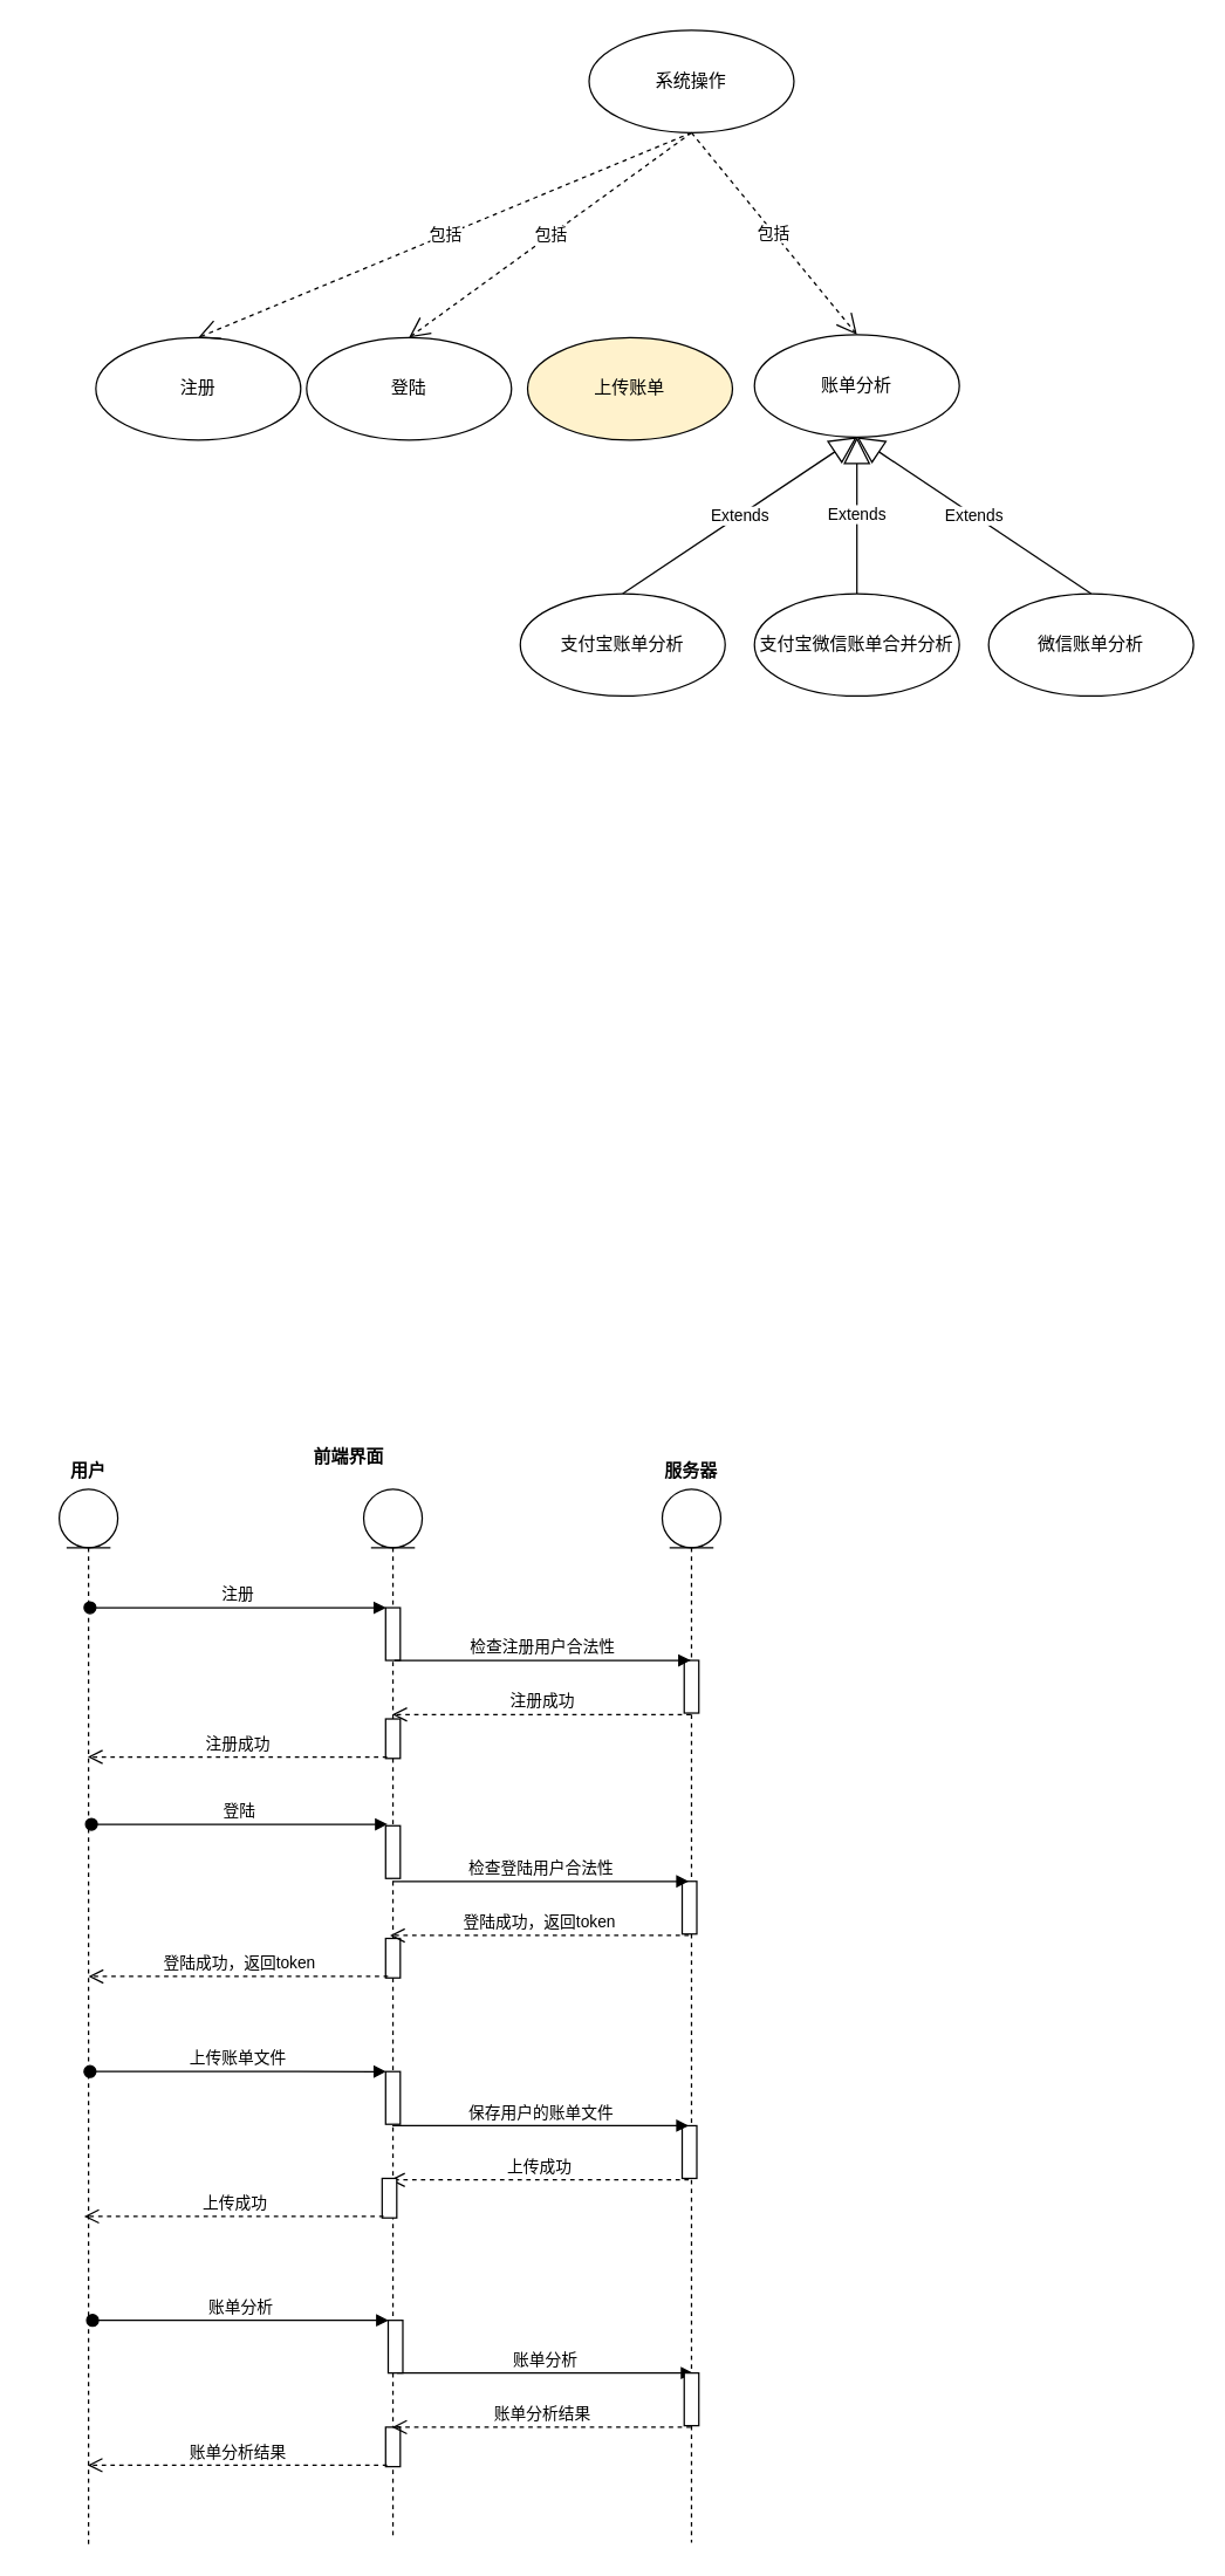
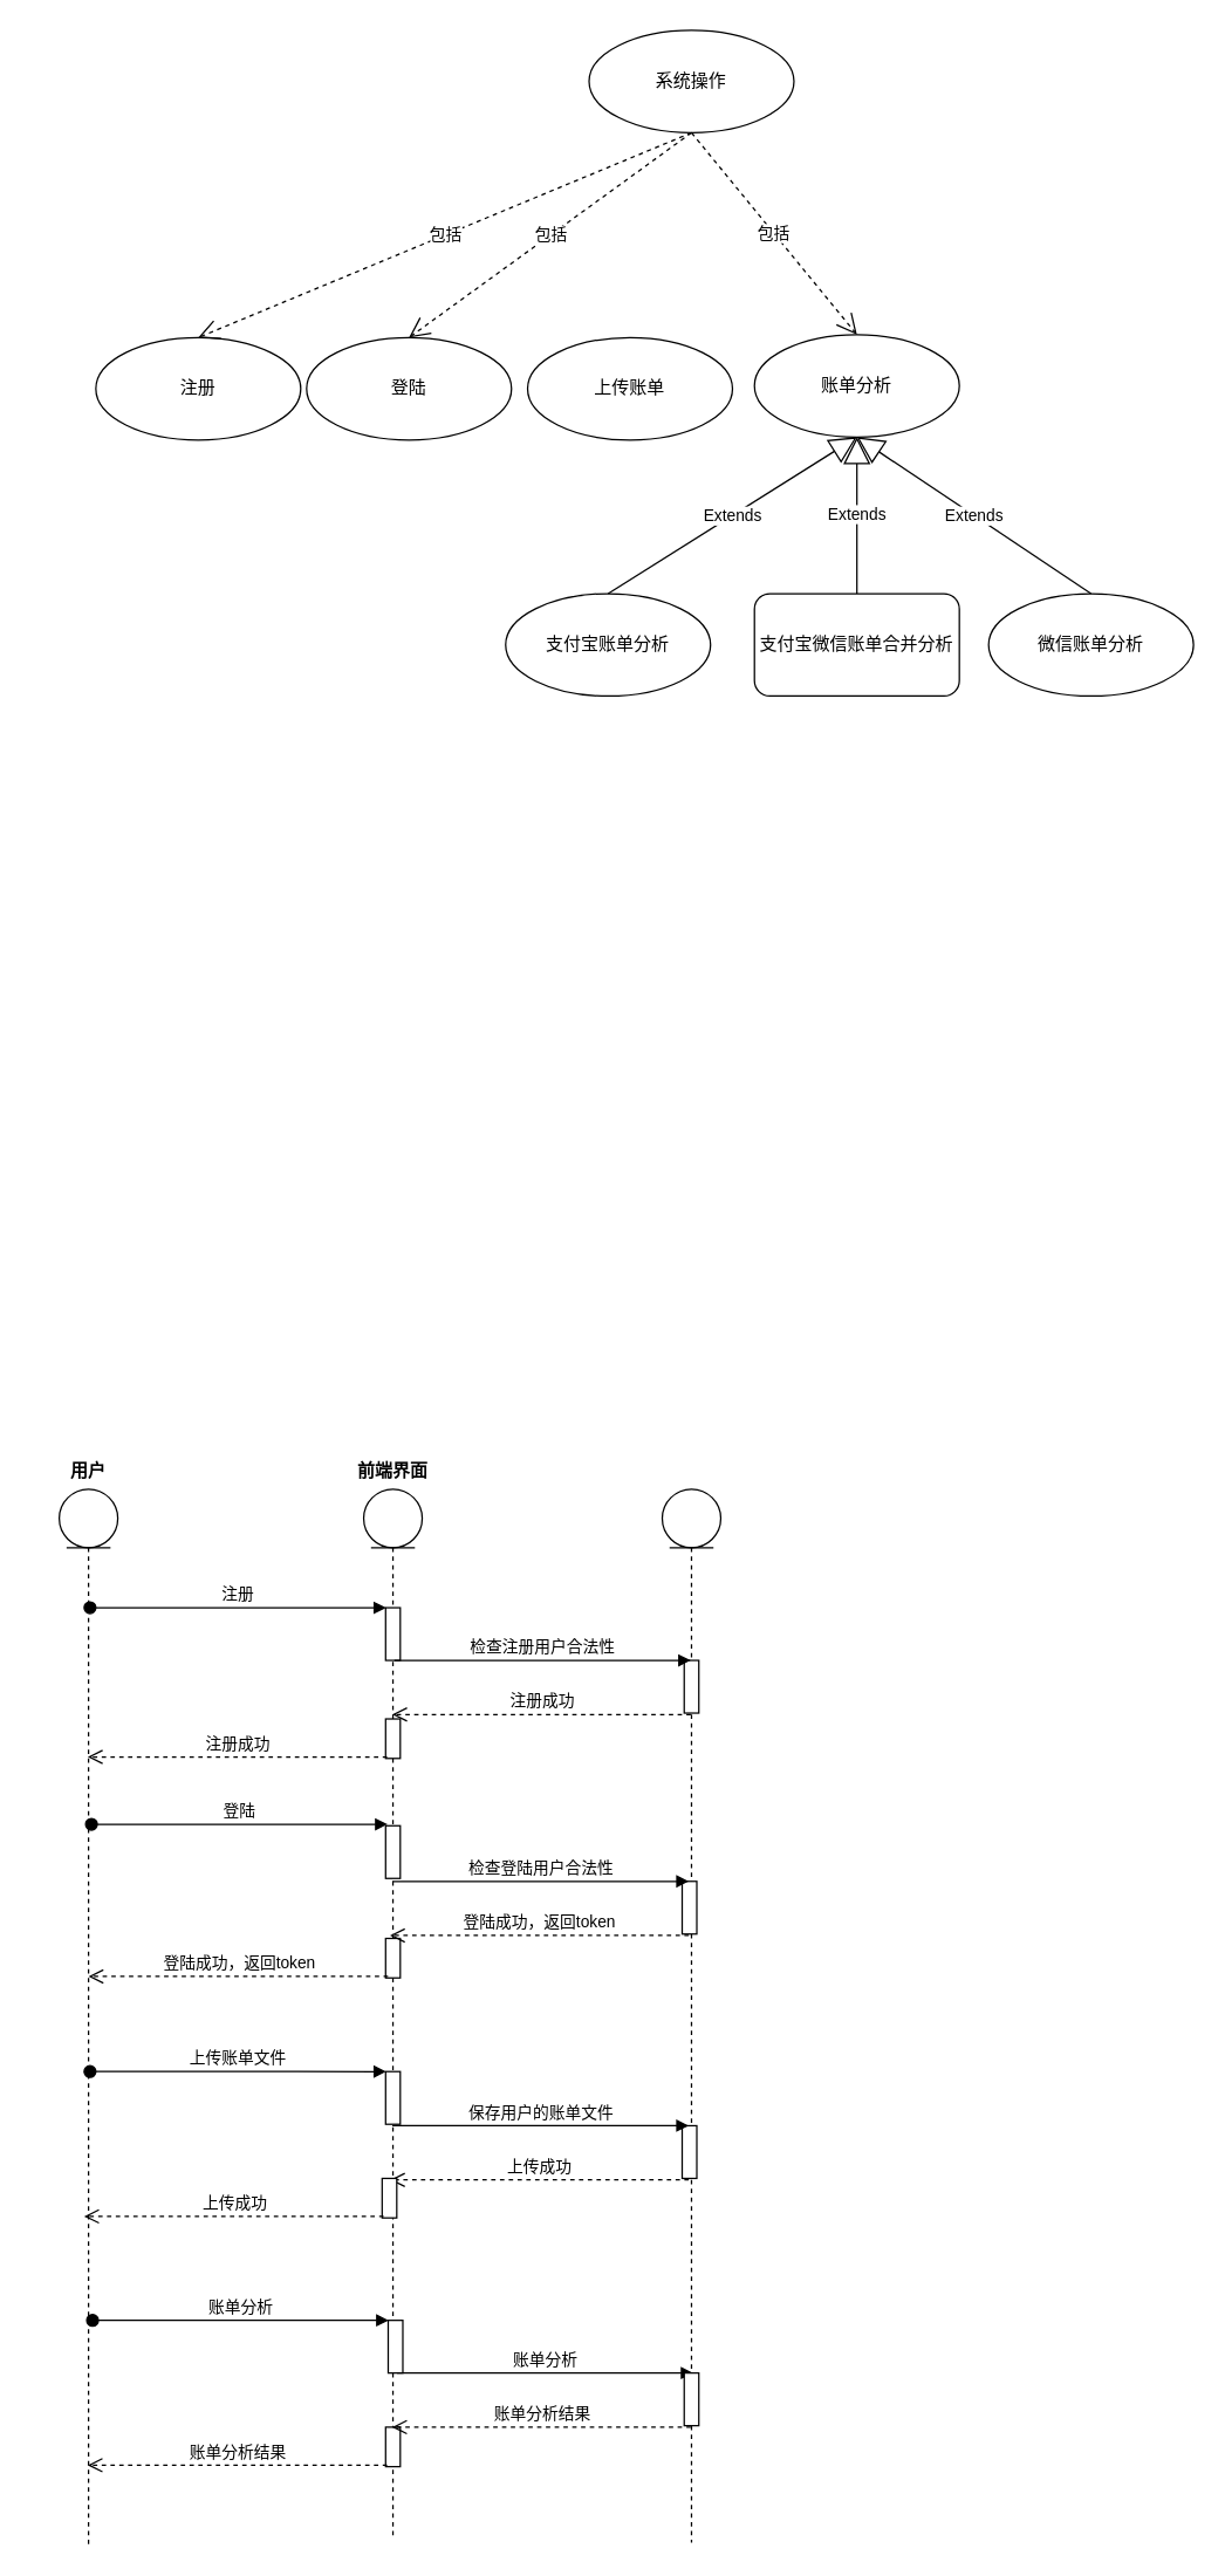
  <mxCell id="0" />
  <mxCell id="1" parent="0" />
  <mxCell id="2" value="登陆" style="ellipse;whiteSpace=wrap;html=1;" vertex="1" parent="1"><mxGeometry x="209" y="230" width="140" height="70" as="geometry" /></mxCell>
  <mxCell id="3" value="注册" style="ellipse;whiteSpace=wrap;html=1;" vertex="1" parent="1"><mxGeometry x="65" y="230" width="140" height="70" as="geometry" /></mxCell>
  <mxCell id="4" value="账单分析" style="ellipse;whiteSpace=wrap;html=1;" vertex="1" parent="1"><mxGeometry x="515" y="228" width="140" height="70" as="geometry" /></mxCell>
- <mxCell id="5" value="上传账单" style="ellipse;whiteSpace=wrap;html=1;fillColor=#fff2cc;" vertex="1" parent="1"><mxGeometry x="360" y="230" width="140" height="70" as="geometry" /></mxCell>
+ <mxCell id="5" value="上传账单" style="ellipse;whiteSpace=wrap;html=1;" vertex="1" parent="1"><mxGeometry x="360" y="230" width="140" height="70" as="geometry" /></mxCell>
  <mxCell id="6" value="微信账单分析" style="ellipse;whiteSpace=wrap;html=1;fillColor=default;gradientColor=none;" vertex="1" parent="1"><mxGeometry x="675" y="405" width="140" height="70" as="geometry" /></mxCell>
  <mxCell id="7" value="系统操作" style="ellipse;whiteSpace=wrap;html=1;" vertex="1" parent="1"><mxGeometry x="402" y="20" width="140" height="70" as="geometry" /></mxCell>
- <mxCell id="8" value="支付宝账单分析" style="ellipse;whiteSpace=wrap;html=1;" vertex="1" parent="1"><mxGeometry x="355" y="405" width="140" height="70" as="geometry" /></mxCell>
- <mxCell id="9" value="支付宝微信账单合并分析" style="ellipse;whiteSpace=wrap;html=1;" vertex="1" parent="1"><mxGeometry x="515" y="405" width="140" height="70" as="geometry" /></mxCell>
+ <mxCell id="8" value="支付宝账单分析" style="ellipse;whiteSpace=wrap;html=1;" vertex="1" parent="1"><mxGeometry x="345" y="405" width="140" height="70" as="geometry" /></mxCell>
+ <mxCell id="9" value="支付宝微信账单合并分析" style="whiteSpace=wrap;html=1;rounded=1;" vertex="1" parent="1"><mxGeometry x="515" y="405" width="140" height="70" as="geometry" /></mxCell>
  <mxCell id="10" value="Extends" style="endArrow=block;endSize=16;endFill=0;html=1;rounded=0;exitX=0.5;exitY=0;exitDx=0;exitDy=0;entryX=0.5;entryY=1;entryDx=0;entryDy=0;" edge="1" parent="1" source="8" target="4"><mxGeometry width="160" relative="1" as="geometry"><mxPoint x="384" y="348" as="sourcePoint" /><mxPoint x="544" y="348" as="targetPoint" /></mxGeometry></mxCell>
  <mxCell id="11" value="Extends" style="endArrow=block;endSize=16;endFill=0;html=1;rounded=0;exitX=0.5;exitY=0;exitDx=0;exitDy=0;entryX=0.5;entryY=1;entryDx=0;entryDy=0;" edge="1" parent="1" source="6" target="4"><mxGeometry width="160" relative="1" as="geometry"><mxPoint x="634" y="432" as="sourcePoint" /><mxPoint x="658" y="299" as="targetPoint" /></mxGeometry></mxCell>
  <mxCell id="12" value="Extends" style="endArrow=block;endSize=16;endFill=0;html=1;rounded=0;" edge="1" parent="1" source="9" target="4"><mxGeometry width="160" relative="1" as="geometry"><mxPoint x="446" y="493.5" as="sourcePoint" /><mxPoint x="582" y="303" as="targetPoint" /></mxGeometry></mxCell>
  <mxCell id="13" value="包括" style="endArrow=open;endSize=12;dashed=1;html=1;rounded=0;exitX=0.5;exitY=1;exitDx=0;exitDy=0;entryX=0.5;entryY=0;entryDx=0;entryDy=0;" edge="1" parent="1" source="7" target="2"><mxGeometry width="160" relative="1" as="geometry"><mxPoint x="347" y="154.44" as="sourcePoint" /><mxPoint x="549" y="154" as="targetPoint" /></mxGeometry></mxCell>
  <mxCell id="14" value="包括" style="endArrow=open;endSize=12;dashed=1;html=1;rounded=0;exitX=0.5;exitY=1;exitDx=0;exitDy=0;entryX=0.5;entryY=0;entryDx=0;entryDy=0;" edge="1" parent="1" source="7" target="4"><mxGeometry width="160" relative="1" as="geometry"><mxPoint x="582" y="14.44" as="sourcePoint" /><mxPoint x="784" y="14" as="targetPoint" /></mxGeometry></mxCell>
  <mxCell id="15" value="包括" style="endArrow=open;endSize=12;dashed=1;html=1;rounded=0;exitX=0.5;exitY=1;exitDx=0;exitDy=0;entryX=0.5;entryY=0;entryDx=0;entryDy=0;" edge="1" parent="1" source="7" target="3"><mxGeometry width="160" relative="1" as="geometry"><mxPoint x="387" y="112.44" as="sourcePoint" /><mxPoint x="589" y="112" as="targetPoint" /></mxGeometry></mxCell>
  <mxCell id="16" value="" style="shape=umlLifeline;participant=umlEntity;perimeter=lifelinePerimeter;whiteSpace=wrap;html=1;container=1;collapsible=0;recursiveResize=0;verticalAlign=top;spacingTop=36;outlineConnect=0;fillColor=default;gradientColor=none;" vertex="1" parent="1"><mxGeometry x="40" y="1017" width="40" height="721" as="geometry" /></mxCell>
  <mxCell id="17" value="" style="shape=umlLifeline;participant=umlEntity;perimeter=lifelinePerimeter;whiteSpace=wrap;html=1;container=1;collapsible=0;recursiveResize=0;verticalAlign=top;spacingTop=36;outlineConnect=0;fillColor=default;gradientColor=none;" vertex="1" parent="1"><mxGeometry x="248" y="1017" width="40" height="716" as="geometry" /></mxCell>
  <mxCell id="18" value="" style="html=1;points=[];perimeter=orthogonalPerimeter;fillColor=default;gradientColor=none;" vertex="1" parent="17"><mxGeometry x="15" y="81" width="10" height="36" as="geometry" /></mxCell>
  <mxCell id="19" value="" style="html=1;points=[];perimeter=orthogonalPerimeter;fillColor=default;gradientColor=none;" vertex="1" parent="17"><mxGeometry x="15" y="230" width="10" height="36" as="geometry" /></mxCell>
  <mxCell id="20" value="" style="html=1;points=[];perimeter=orthogonalPerimeter;fillColor=default;gradientColor=none;" vertex="1" parent="17"><mxGeometry x="15" y="157" width="10" height="27" as="geometry" /></mxCell>
  <mxCell id="21" value="" style="html=1;points=[];perimeter=orthogonalPerimeter;fillColor=default;gradientColor=none;" vertex="1" parent="17"><mxGeometry x="15" y="307" width="10" height="27" as="geometry" /></mxCell>
  <mxCell id="22" value="" style="html=1;points=[];perimeter=orthogonalPerimeter;fillColor=default;gradientColor=none;" vertex="1" parent="17"><mxGeometry x="15" y="398" width="10" height="36" as="geometry" /></mxCell>
  <mxCell id="23" value="上传账单文件" style="html=1;verticalAlign=bottom;startArrow=oval;endArrow=block;startSize=8;rounded=0;entryX=0.033;entryY=0.001;entryDx=0;entryDy=0;entryPerimeter=0;" edge="1" parent="17" target="22"><mxGeometry relative="1" as="geometry"><mxPoint x="-187" y="398" as="sourcePoint" /><mxPoint x="-18" y="398" as="targetPoint" /></mxGeometry></mxCell>
  <mxCell id="24" value="" style="html=1;points=[];perimeter=orthogonalPerimeter;fillColor=default;gradientColor=none;" vertex="1" parent="17"><mxGeometry x="16.75" y="568" width="10" height="36" as="geometry" /></mxCell>
  <mxCell id="25" value="账单分析" style="html=1;verticalAlign=bottom;startArrow=oval;endArrow=block;startSize=8;rounded=0;entryX=0.033;entryY=0.001;entryDx=0;entryDy=0;entryPerimeter=0;" edge="1" parent="17" target="24"><mxGeometry relative="1" as="geometry"><mxPoint x="-185.25" y="568" as="sourcePoint" /><mxPoint x="-16.25" y="568" as="targetPoint" /></mxGeometry></mxCell>
  <mxCell id="26" value="账单分析" style="html=1;verticalAlign=bottom;endArrow=block;rounded=0;" edge="1" parent="17"><mxGeometry relative="1" as="geometry"><mxPoint x="22.75" y="604" as="sourcePoint" /><mxPoint x="225.25" y="604" as="targetPoint" /></mxGeometry></mxCell>
  <mxCell id="27" value="" style="html=1;points=[];perimeter=orthogonalPerimeter;fillColor=default;gradientColor=none;" vertex="1" parent="17"><mxGeometry x="15" y="641" width="10" height="27" as="geometry" /></mxCell>
  <mxCell id="28" value="账单分析结果" style="html=1;verticalAlign=bottom;endArrow=open;dashed=1;endSize=8;rounded=0;" edge="1" parent="17"><mxGeometry relative="1" as="geometry"><mxPoint x="16.0" y="667" as="sourcePoint" /><mxPoint x="-188.611" y="667" as="targetPoint" /></mxGeometry></mxCell>
  <mxCell id="29" value="" style="shape=umlLifeline;participant=umlEntity;perimeter=lifelinePerimeter;whiteSpace=wrap;html=1;container=1;collapsible=0;recursiveResize=0;verticalAlign=top;spacingTop=36;outlineConnect=0;fillColor=default;gradientColor=none;" vertex="1" parent="1"><mxGeometry x="452" y="1017" width="40" height="720" as="geometry" /></mxCell>
  <mxCell id="30" value="" style="html=1;points=[];perimeter=orthogonalPerimeter;fillColor=default;gradientColor=none;" vertex="1" parent="29"><mxGeometry x="15" y="117" width="10" height="36" as="geometry" /></mxCell>
  <mxCell id="31" value="" style="html=1;points=[];perimeter=orthogonalPerimeter;fillColor=default;gradientColor=none;" vertex="1" parent="29"><mxGeometry x="15" y="604" width="10" height="36" as="geometry" /></mxCell>
  <mxCell id="32" value="账单分析结果" style="html=1;verticalAlign=bottom;endArrow=open;dashed=1;endSize=8;rounded=0;" edge="1" parent="29"><mxGeometry relative="1" as="geometry"><mxPoint x="-184.611" y="641" as="targetPoint" /><mxPoint x="19.5" y="641" as="sourcePoint" /><Array as="points"><mxPoint x="-42" y="641" /></Array></mxGeometry></mxCell>
  <mxCell id="33" value="注册" style="html=1;verticalAlign=bottom;startArrow=oval;endArrow=block;startSize=8;rounded=0;entryX=0.033;entryY=0.001;entryDx=0;entryDy=0;entryPerimeter=0;" edge="1" target="18" parent="1"><mxGeometry relative="1" as="geometry"><mxPoint x="61" y="1098" as="sourcePoint" /><mxPoint x="230" y="1098" as="targetPoint" /></mxGeometry></mxCell>
  <mxCell id="34" value="检查注册用户合法性" style="html=1;verticalAlign=bottom;endArrow=block;rounded=0;" edge="1" target="29" parent="1"><mxGeometry relative="1" as="geometry"><mxPoint x="269" y="1134" as="sourcePoint" /></mxGeometry></mxCell>
  <mxCell id="35" value="注册成功" style="html=1;verticalAlign=bottom;endArrow=open;dashed=1;endSize=8;rounded=0;" edge="1" source="29" parent="1" target="17"><mxGeometry relative="1" as="geometry"><mxPoint x="269" y="1210" as="targetPoint" /><Array as="points"><mxPoint x="410" y="1171" /></Array></mxGeometry></mxCell>
  <mxCell id="36" value="注册成功" style="html=1;verticalAlign=bottom;endArrow=open;dashed=1;endSize=8;rounded=0;" edge="1" parent="1" target="16"><mxGeometry relative="1" as="geometry"><mxPoint x="264" y="1200" as="sourcePoint" /><mxPoint x="184" y="1200" as="targetPoint" /></mxGeometry></mxCell>
  <mxCell id="37" value="登陆" style="html=1;verticalAlign=bottom;startArrow=oval;endArrow=block;startSize=8;rounded=0;entryX=0.033;entryY=0.001;entryDx=0;entryDy=0;entryPerimeter=0;" edge="1" parent="1"><mxGeometry relative="1" as="geometry"><mxPoint x="62" y="1246" as="sourcePoint" /><mxPoint x="264.33" y="1246.036" as="targetPoint" /></mxGeometry></mxCell>
  <mxCell id="38" value="" style="html=1;points=[];perimeter=orthogonalPerimeter;fillColor=default;gradientColor=none;" vertex="1" parent="1"><mxGeometry x="465.61" y="1285" width="10" height="36" as="geometry" /></mxCell>
  <mxCell id="39" value="检查登陆用户合法性" style="html=1;verticalAlign=bottom;endArrow=block;rounded=0;" edge="1" parent="1"><mxGeometry relative="1" as="geometry"><mxPoint x="267.61" y="1285" as="sourcePoint" /><mxPoint x="470.11" y="1285" as="targetPoint" /></mxGeometry></mxCell>
  <mxCell id="40" value="登陆成功，返回token" style="html=1;verticalAlign=bottom;endArrow=open;dashed=1;endSize=8;rounded=0;" edge="1" parent="1"><mxGeometry relative="1" as="geometry"><mxPoint x="265.999" y="1322" as="targetPoint" /><mxPoint x="470.11" y="1322" as="sourcePoint" /><Array as="points"><mxPoint x="408.61" y="1322" /></Array></mxGeometry></mxCell>
  <mxCell id="41" value="登陆成功，返回token" style="html=1;verticalAlign=bottom;endArrow=open;dashed=1;endSize=8;rounded=0;" edge="1" parent="1"><mxGeometry relative="1" as="geometry"><mxPoint x="264.61" y="1350" as="sourcePoint" /><mxPoint x="59.999" y="1350" as="targetPoint" /></mxGeometry></mxCell>
  <mxCell id="42" value="" style="html=1;points=[];perimeter=orthogonalPerimeter;fillColor=default;gradientColor=none;" vertex="1" parent="1"><mxGeometry x="465.61" y="1452" width="10" height="36" as="geometry" /></mxCell>
  <mxCell id="43" value="保存用户的账单文件" style="html=1;verticalAlign=bottom;endArrow=block;rounded=0;" edge="1" parent="1"><mxGeometry relative="1" as="geometry"><mxPoint x="267.61" y="1452" as="sourcePoint" /><mxPoint x="470.11" y="1452" as="targetPoint" /></mxGeometry></mxCell>
  <mxCell id="44" value="上传成功" style="html=1;verticalAlign=bottom;endArrow=open;dashed=1;endSize=8;rounded=0;" edge="1" parent="1"><mxGeometry relative="1" as="geometry"><mxPoint x="265.999" y="1489" as="targetPoint" /><mxPoint x="470.11" y="1489" as="sourcePoint" /><Array as="points"><mxPoint x="408.61" y="1489" /></Array></mxGeometry></mxCell>
  <mxCell id="45" value="" style="html=1;points=[];perimeter=orthogonalPerimeter;fillColor=default;gradientColor=none;" vertex="1" parent="1"><mxGeometry x="260.61" y="1488" width="10" height="27" as="geometry" /></mxCell>
  <mxCell id="46" value="上传成功" style="html=1;verticalAlign=bottom;endArrow=open;dashed=1;endSize=8;rounded=0;" edge="1" parent="1"><mxGeometry relative="1" as="geometry"><mxPoint x="261.61" y="1514" as="sourcePoint" /><mxPoint x="56.999" y="1514" as="targetPoint" /></mxGeometry></mxCell>
  <mxCell id="47" value="用户" style="text;align=center;fontStyle=1;verticalAlign=middle;spacingLeft=3;spacingRight=3;strokeColor=none;rotatable=0;points=[[0,0.5],[1,0.5]];portConstraint=eastwest;fillColor=none;gradientColor=none;" vertex="1" parent="1"><mxGeometry x="20" y="991" width="80" height="26" as="geometry" /></mxCell>
- <mxCell id="48" value="前端界面" style="text;align=center;fontStyle=1;verticalAlign=middle;spacingLeft=3;spacingRight=3;strokeColor=none;rotatable=0;points=[[0,0.5],[1,0.5]];portConstraint=eastwest;fillColor=none;gradientColor=none;" vertex="1" parent="1"><mxGeometry x="198" y="981" width="80" height="26" as="geometry" /></mxCell>
- <mxCell id="49" value="服务器" style="text;align=center;fontStyle=1;verticalAlign=middle;spacingLeft=3;spacingRight=3;strokeColor=none;rotatable=0;points=[[0,0.5],[1,0.5]];portConstraint=eastwest;fillColor=none;gradientColor=none;" vertex="1" parent="1"><mxGeometry x="432" y="991" width="80" height="26" as="geometry" /></mxCell>
+ <mxCell id="48" value="前端界面" style="text;align=center;fontStyle=1;verticalAlign=middle;spacingLeft=3;spacingRight=3;strokeColor=none;rotatable=0;points=[[0,0.5],[1,0.5]];portConstraint=eastwest;fillColor=none;gradientColor=none;" vertex="1" parent="1"><mxGeometry x="228" y="991" width="80" height="26" as="geometry" /></mxCell>
